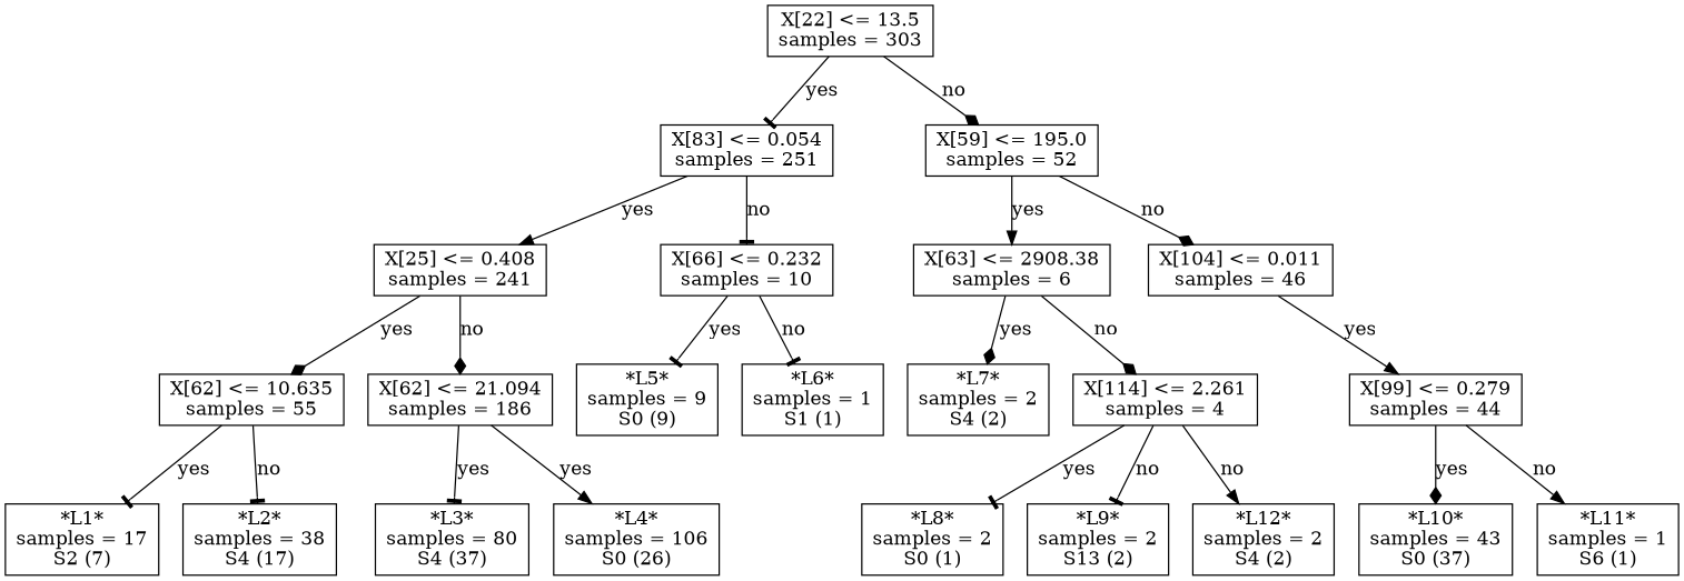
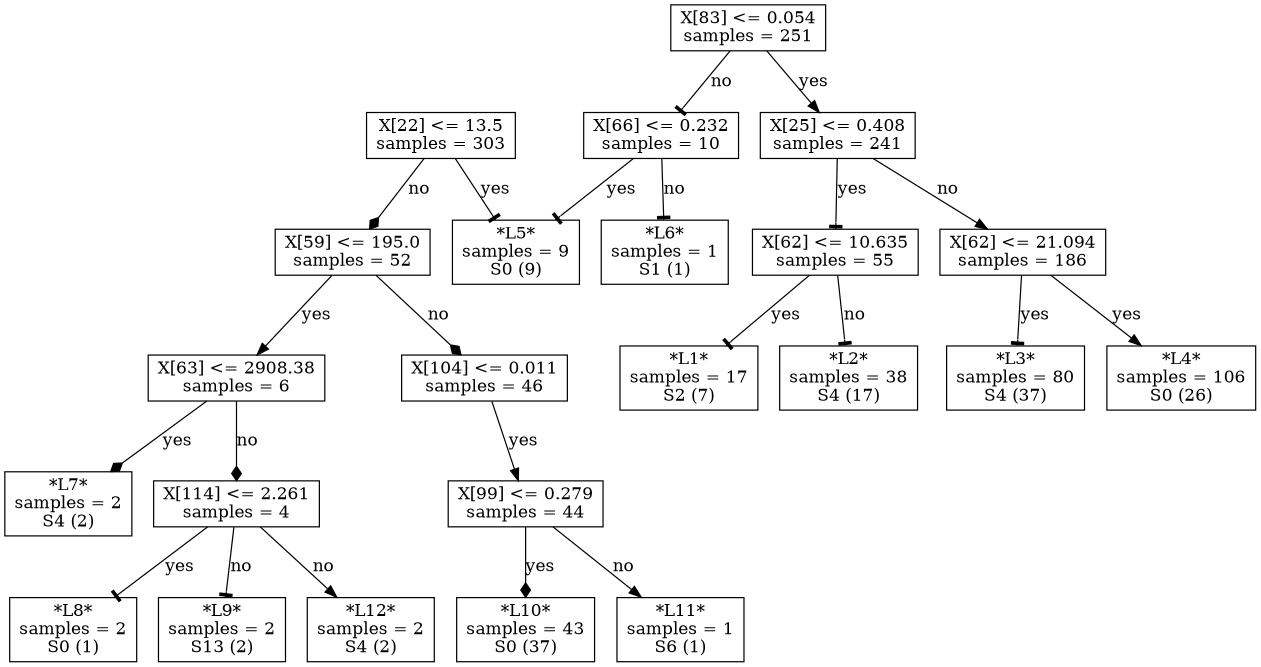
  digraph {
    node [shape=box]
    edge [arrowhead=tee]
    n1 [label="X[22] <= 13.5\nsamples = 303\n"]
    n2 [label="X[83] <= 0.054\nsamples = 251\n"]
    n3 [label="X[59] <= 195.0\nsamples = 52\n"]
    n4 [label="X[25] <= 0.408\nsamples = 241\n"]
    n5 [label="X[66] <= 0.232\nsamples = 10\n"]
    n6 [label="X[63] <= 2908.38\nsamples = 6\n"]
    n7 [label="X[104] <= 0.011\nsamples = 46\n"]
    n8 [label="X[62] <= 10.635\nsamples = 55\n"]
    n9 [label="X[62] <= 21.094\nsamples = 186\n"]
    n10 [label="*L5*\nsamples = 9\nS0 (9)\n"]
    n11 [label="*L6*\nsamples = 1\nS1 (1)\n"]
    n12 [label="*L1*\nsamples = 17\nS2 (7)\n"]
    n13 [label="*L2*\nsamples = 38\nS4 (17)\n"]
    n14 [label="*L3*\nsamples = 80\nS4 (37)\n"]
    n15 [label="*L4*\nsamples = 106\nS0 (26)\n"]
    n16 [label="*L7*\nsamples = 2\nS4 (2)\n"]
    n17 [label="X[114] <= 2.261\nsamples = 4\n"]
    n18 [label="X[99] <= 0.279\nsamples = 44\n"]
    n19 [label="*L8*\nsamples = 2\nS0 (1)\n"]
    n20 [label="*L9*\nsamples = 2\nS13 (2)\n"]
    n21 [label="*L12*\nsamples = 2\nS4 (2)\n"]
    n22 [label="*L10*\nsamples = 43\nS0 (37)\n"]
    n23 [label="*L11*\nsamples = 1\nS6 (1)\n"]
-   n1 -> n2 [label=yes]
+   n1 -> n10 [label=yes]
    n1 -> n3 [arrowhead=diamond label=no]
    n2 -> n4 [arrowhead=normal label=yes]
    n2 -> n5 [label=no]
    n3 -> n6 [arrowhead=normal label=yes]
    n3 -> n7 [arrowhead=diamond label=no]
-   n4 -> n8 [arrowhead=diamond label=yes]
-   n4 -> n9 [arrowhead=diamond label=no]
+   n4 -> n8 [label=yes]
+   n4 -> n9 [arrowhead=normal label=no]
    n5 -> n10 [label=yes]
    n5 -> n11 [label=no]
    n6 -> n16 [arrowhead=diamond label=yes]
    n6 -> n17 [arrowhead=diamond label=no]
    n7 -> n18 [arrowhead=normal label=yes]
    n8 -> n12 [label=yes]
    n8 -> n13 [label=no]
    n9 -> n14 [label=yes]
    n9 -> n15 [arrowhead=normal label=yes]
    n17 -> n19 [label=yes]
    n17 -> n20 [label=no]
    n17 -> n21 [arrowhead=normal label=no]
    n18 -> n22 [arrowhead=diamond label=yes]
    n18 -> n23 [arrowhead=normal label=no]
  }
